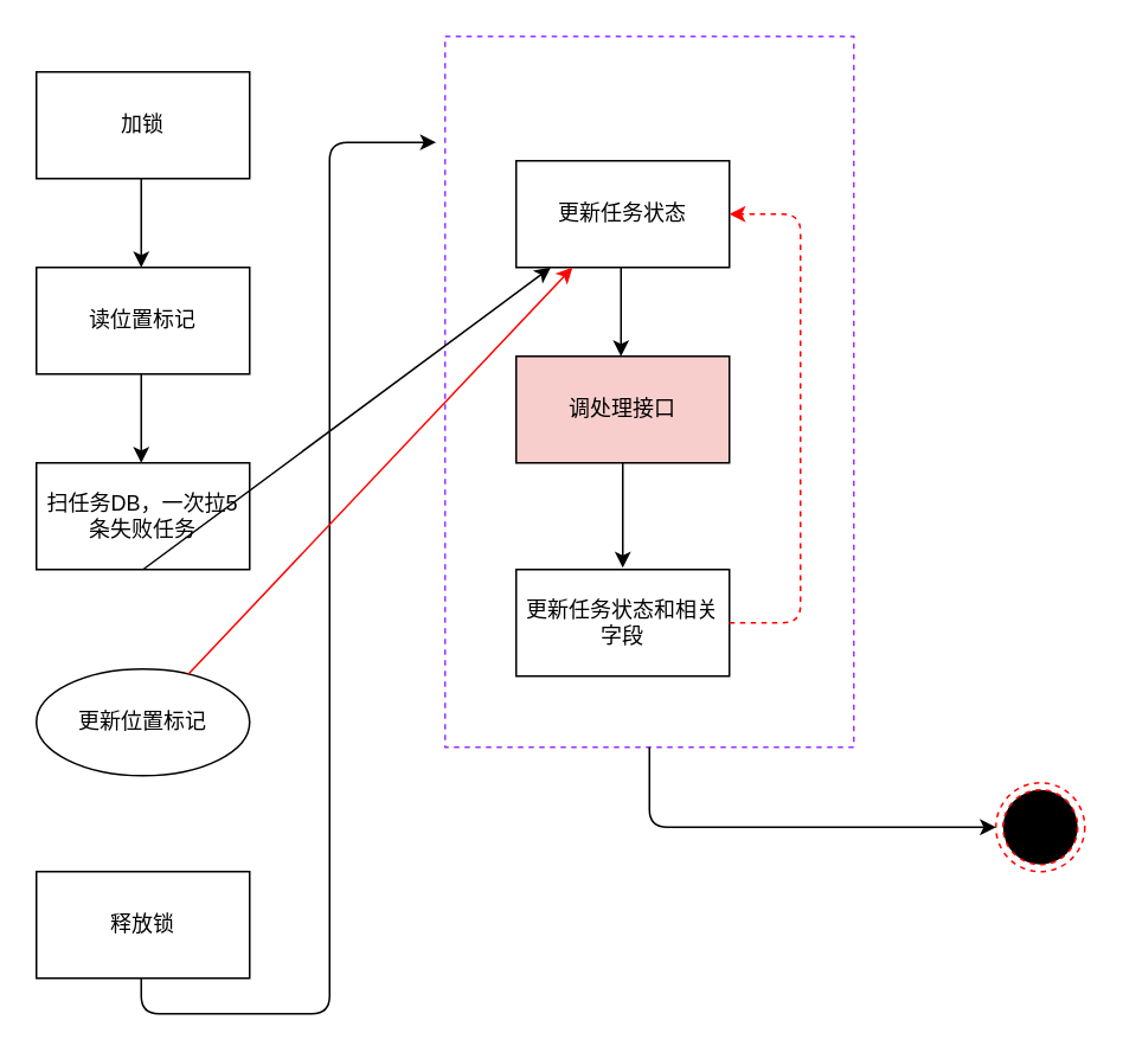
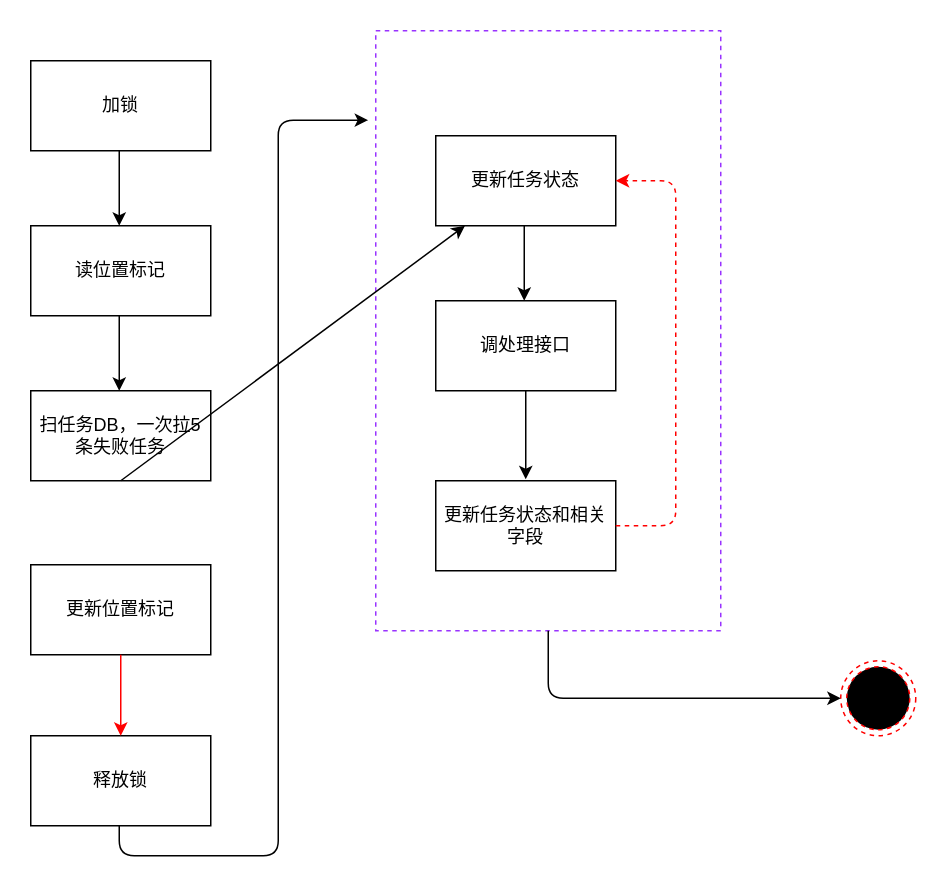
  <mxCell id="0" />
  <mxCell id="1" parent="0" />
  <mxCell id="2" value="" style="rounded=0;whiteSpace=wrap;html=1;dashed=1;strokeColor=#9933FF;" vertex="1" parent="1"><mxGeometry x="250" y="20" width="230" height="400" as="geometry" /></mxCell>
  <mxCell id="3" value="扫任务DB，一次拉5条失败任务" style="rounded=0;whiteSpace=wrap;html=1;" vertex="1" parent="1"><mxGeometry x="20" y="260" width="120" height="60" as="geometry" /></mxCell>
  <mxCell id="4" value="读位置标记" style="rounded=0;whiteSpace=wrap;html=1;" vertex="1" parent="1"><mxGeometry x="20" y="150" width="120" height="60" as="geometry" /></mxCell>
  <mxCell id="5" value="加锁" style="rounded=0;whiteSpace=wrap;html=1;" vertex="1" parent="1"><mxGeometry x="20" y="40" width="120" height="60" as="geometry" /></mxCell>
  <mxCell id="6" value="" style="endArrow=classic;html=1;exitX=0.5;exitY=1;exitDx=0;exitDy=0;" edge="1" parent="1"><mxGeometry width="50" height="50" relative="1" as="geometry"><mxPoint x="79" y="100" as="sourcePoint" /><mxPoint x="79" y="150" as="targetPoint" /></mxGeometry></mxCell>
  <mxCell id="7" value="" style="endArrow=classic;html=1;exitX=0.5;exitY=1;exitDx=0;exitDy=0;" edge="1" parent="1"><mxGeometry width="50" height="50" relative="1" as="geometry"><mxPoint x="79" y="210" as="sourcePoint" /><mxPoint x="79" y="260" as="targetPoint" /></mxGeometry></mxCell>
  <mxCell id="8" value="" style="endArrow=classic;html=1;exitX=0.5;exitY=1;exitDx=0;exitDy=0;" edge="1" parent="1" source="3" target="9"><mxGeometry width="50" height="50" relative="1" as="geometry"><mxPoint x="-60" y="390" as="sourcePoint" /><mxPoint x="-10" y="340" as="targetPoint" /></mxGeometry></mxCell>
  <mxCell id="9" value="更新任务状态" style="rounded=0;whiteSpace=wrap;html=1;" vertex="1" parent="1"><mxGeometry x="290" y="90" width="120" height="60" as="geometry" /></mxCell>
- <mxCell id="10" value="调处理接口" style="rounded=0;whiteSpace=wrap;html=1;fillColor=#f8cecc;" vertex="1" parent="1"><mxGeometry x="290" y="200" width="120" height="60" as="geometry" /></mxCell>
+ <mxCell id="10" value="调处理接口" style="rounded=0;whiteSpace=wrap;html=1;" vertex="1" parent="1"><mxGeometry x="290" y="200" width="120" height="60" as="geometry" /></mxCell>
  <mxCell id="11" value="" style="endArrow=classic;html=1;entryX=0.5;entryY=0;entryDx=0;entryDy=0;exitX=0.5;exitY=1;exitDx=0;exitDy=0;" edge="1" parent="1"><mxGeometry width="50" height="50" relative="1" as="geometry"><mxPoint x="349" y="150" as="sourcePoint" /><mxPoint x="349" y="200" as="targetPoint" /></mxGeometry></mxCell>
  <mxCell id="12" value="更新任务状态和相关字段" style="rounded=0;whiteSpace=wrap;html=1;" vertex="1" parent="1"><mxGeometry x="290" y="320" width="120" height="60" as="geometry" /></mxCell>
  <mxCell id="13" value="" style="endArrow=classic;html=1;exitX=0.5;exitY=1;exitDx=0;exitDy=0;" edge="1" parent="1" source="10"><mxGeometry width="50" height="50" relative="1" as="geometry"><mxPoint x="330" y="310" as="sourcePoint" /><mxPoint x="350" y="319" as="targetPoint" /></mxGeometry></mxCell>
  <mxCell id="14" value="" style="ellipse;html=1;shape=endState;fillColor=#000000;strokeColor=#ff0000;dashed=1;" vertex="1" parent="1"><mxGeometry x="560" y="440" width="50" height="50" as="geometry" /></mxCell>
  <mxCell id="15" value="" style="endArrow=classic;html=1;entryX=0;entryY=0.5;entryDx=0;entryDy=0;edgeStyle=orthogonalEdgeStyle;exitX=0.5;exitY=1;exitDx=0;exitDy=0;" edge="1" parent="1" target="14" source="2"><mxGeometry width="50" height="50" relative="1" as="geometry"><mxPoint x="350" y="650" as="sourcePoint" /><mxPoint x="90" y="50" as="targetPoint" /><Array as="points"><mxPoint x="365" y="465" /></Array></mxGeometry></mxCell>
  <mxCell id="16" value="释放锁" style="rounded=0;whiteSpace=wrap;html=1;" vertex="1" parent="1"><mxGeometry x="20" y="490" width="120" height="60" as="geometry" /></mxCell>
  <mxCell id="17" value="" style="endArrow=classic;html=1;edgeStyle=orthogonalEdgeStyle;entryX=-0.022;entryY=0.149;entryDx=0;entryDy=0;entryPerimeter=0;" edge="1" parent="1" target="2"><mxGeometry width="50" height="50" relative="1" as="geometry"><mxPoint x="79" y="550" as="sourcePoint" /><mxPoint x="240" y="120" as="targetPoint" /><Array as="points"><mxPoint x="79" y="570" /><mxPoint x="185" y="570" /><mxPoint x="185" y="80" /></Array></mxGeometry></mxCell>
- <mxCell id="18" value="更新位置标记" style="ellipse;whiteSpace=wrap;html=1;" vertex="1" parent="1"><mxGeometry x="20" y="376" width="120" height="60" as="geometry" /></mxCell>
- <mxCell id="19" value="" style="endArrow=classic;html=1;strokeColor=#FF0000;" edge="1" parent="1" source="18" target="9"><mxGeometry width="50" height="50" relative="1" as="geometry"><mxPoint x="-70" y="410" as="sourcePoint" /><mxPoint x="74" y="480" as="targetPoint" /></mxGeometry></mxCell>
+ <mxCell id="18" value="更新位置标记" style="rounded=0;whiteSpace=wrap;html=1;" vertex="1" parent="1"><mxGeometry x="20" y="376" width="120" height="60" as="geometry" /></mxCell>
+ <mxCell id="19" value="" style="endArrow=classic;html=1;strokeColor=#FF0000;entryX=0.5;entryY=0;entryDx=0;entryDy=0;" edge="1" parent="1" source="18" target="16"><mxGeometry width="50" height="50" relative="1" as="geometry"><mxPoint x="-70" y="410" as="sourcePoint" /><mxPoint x="74" y="480" as="targetPoint" /></mxGeometry></mxCell>
  <mxCell id="20" value="" style="endArrow=classic;html=1;entryX=1;entryY=0.5;entryDx=0;entryDy=0;edgeStyle=orthogonalEdgeStyle;dashed=1;strokeColor=#FF0000;" edge="1" parent="1"><mxGeometry width="50" height="50" relative="1" as="geometry"><mxPoint x="410" y="350" as="sourcePoint" /><mxPoint x="410" y="120" as="targetPoint" /><Array as="points"><mxPoint x="410" y="350" /><mxPoint x="450" y="350" /><mxPoint x="450" y="120" /></Array></mxGeometry></mxCell>
